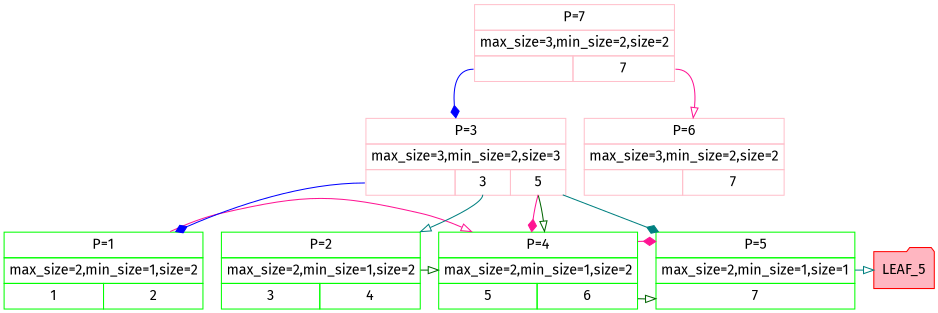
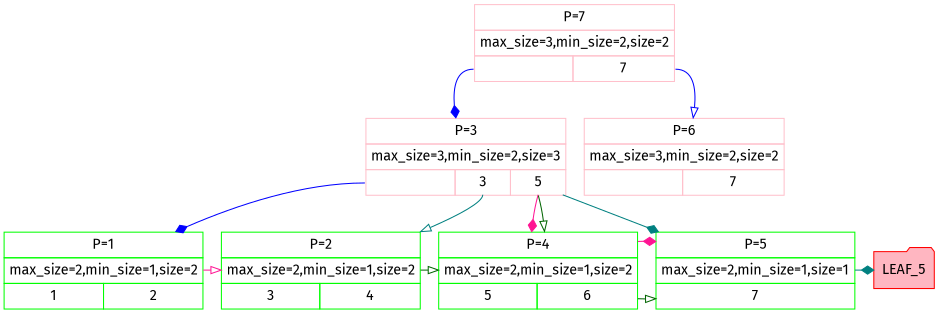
  digraph {
    fontname="Fira Sans"
    node [color=green fontname="Fira Sans" shape=plain]
    edge [arrowhead=onormal color=deeppink fontname="Fira Sans"]
    n1 [label=<<TABLE BORDER="0" CELLBORDER="1" CELLSPACING="0" CELLPADDING="4"> <TR><TD COLSPAN="2">P=1</TD></TR> <TR><TD COLSPAN="2">max_size=2,min_size=1,size=2</TD></TR> <TR><TD>1</TD> <TD>2</TD> </TR></TABLE>>]
    n2 [label=<<TABLE BORDER="0" CELLBORDER="1" CELLSPACING="0" CELLPADDING="4"> <TR><TD COLSPAN="2">P=2</TD></TR> <TR><TD COLSPAN="2">max_size=2,min_size=1,size=2</TD></TR> <TR><TD>3</TD> <TD>4</TD> </TR></TABLE>>]
    n3 [label=<<TABLE BORDER="0" CELLBORDER="1" CELLSPACING="0" CELLPADDING="4"> <TR><TD COLSPAN="2">P=4</TD></TR> <TR><TD COLSPAN="2">max_size=2,min_size=1,size=2</TD></TR> <TR><TD>5</TD> <TD>6</TD> </TR></TABLE>>]
    n4 [label=<<TABLE BORDER="0" CELLBORDER="1" CELLSPACING="0" CELLPADDING="4"> <TR><TD COLSPAN="1">P=5</TD></TR> <TR><TD COLSPAN="1">max_size=2,min_size=1,size=1</TD></TR> <TR><TD>7</TD> </TR></TABLE>>]
    n5 [color=red fillcolor=lightpink label=LEAF_5 shape=folder style=filled]
    n6 [color=pink label=<<TABLE BORDER="0" CELLBORDER="1" CELLSPACING="0" CELLPADDING="4"> <TR><TD COLSPAN="3">P=3</TD></TR> <TR><TD COLSPAN="3">max_size=3,min_size=2,size=3</TD></TR> <TR><TD PORT="p1"> </TD> <TD PORT="p2">3</TD> <TD PORT="p4">5</TD> </TR></TABLE>>]
    n7 [color=pink label=<<TABLE BORDER="0" CELLBORDER="1" CELLSPACING="0" CELLPADDING="4"> <TR><TD COLSPAN="2">P=6</TD></TR> <TR><TD COLSPAN="2">max_size=3,min_size=2,size=2</TD></TR> <TR><TD PORT="p4"> </TD> <TD PORT="p5">7</TD> </TR></TABLE>>]
    n8 [color=pink label=<<TABLE BORDER="0" CELLBORDER="1" CELLSPACING="0" CELLPADDING="4"> <TR><TD COLSPAN="2">P=7</TD></TR> <TR><TD COLSPAN="2">max_size=3,min_size=2,size=2</TD></TR> <TR><TD PORT="p3"> </TD> <TD PORT="p6">7</TD> </TR></TABLE>>]
    subgraph sub_1 {
      rank=same
      n1
      n2
    }
    subgraph sub_2 {
      rank=same
      n2
      n3
    }
    subgraph sub_3 {
      rank=same
      n3
      n4
    }
    subgraph sub_4 {
      rank=same
      n3
      n4
    }
    subgraph sub_5 {
      rank=same
      n4
      n5
    }
    subgraph sub_6 {
      rank=same
      n6
      n7
    }
-   n1 -> n3
+   n1 -> n2
    n2 -> n3 [color=darkgreen]
    n3 -> n4 [color=darkgreen]
    n3 -> n4 [arrowhead=diamond]
-   n4 -> n5 [color=teal]
+   n4 -> n5 [arrowhead=diamond color=teal]
    n6 -> n1 [arrowhead=diamond color=blue tailport=p1]
    n6 -> n2 [color=teal tailport=p2]
    n6 -> n3 [arrowhead=diamond tailport=p4]
    n6 -> n3 [color=darkgreen tailport=p4]
    n6 -> n4 [arrowhead=diamond color=teal tailport=p5]
    n8 -> n6 [arrowhead=diamond color=blue tailport=p3]
-   n8 -> n7 [tailport=p6]
+   n8 -> n7 [color=blue tailport=p6]
  }
